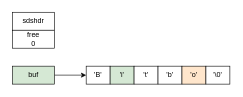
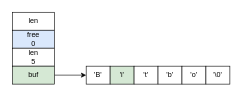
  <mxCell id="0" />
  <mxCell id="1" parent="0" />
- <mxCell id="2" value="sdshdr" style="rounded=0;whiteSpace=wrap;html=1;fillColor=#ffffff;" vertex="1" parent="1"><mxGeometry x="20" y="20" width="70" height="30" as="geometry" /></mxCell>
- <mxCell id="3" value="free&lt;br&gt;0" style="rounded=0;whiteSpace=wrap;html=1;fillColor=#ffffff;" vertex="1" parent="1"><mxGeometry x="20" y="50" width="70" height="30" as="geometry" /></mxCell>
+ <mxCell id="2" value="len" style="rounded=0;whiteSpace=wrap;html=1;fillColor=#ffffff;" vertex="1" parent="1"><mxGeometry x="20" y="20" width="70" height="30" as="geometry" /></mxCell>
+ <mxCell id="3" value="free&lt;br&gt;0" style="rounded=0;whiteSpace=wrap;html=1;fillColor=#dae8fc;" vertex="1" parent="1"><mxGeometry x="20" y="50" width="70" height="30" as="geometry" /></mxCell>
+ <mxCell id="4" value="len&lt;br&gt;5" style="rounded=0;whiteSpace=wrap;html=1;fillColor=#ffffff;" vertex="1" parent="1"><mxGeometry x="20" y="80" width="70" height="30" as="geometry" /></mxCell>
  <mxCell id="5" style="edgeStyle=orthogonalEdgeStyle;rounded=0;orthogonalLoop=1;jettySize=auto;html=1;entryX=0;entryY=0.5;entryDx=0;entryDy=0;" edge="1" parent="1" source="6" target="7"><mxGeometry relative="1" as="geometry" /></mxCell>
  <mxCell id="6" value="buf" style="rounded=0;whiteSpace=wrap;html=1;fillColor=#d5e8d4;" vertex="1" parent="1"><mxGeometry x="20" y="110" width="70" height="30" as="geometry" /></mxCell>
  <mxCell id="7" value="'B'" style="rounded=0;whiteSpace=wrap;html=1;fillColor=#ffffff;" vertex="1" parent="1"><mxGeometry x="143" y="110" width="40" height="30" as="geometry" /></mxCell>
  <mxCell id="8" value="'i'" style="rounded=0;whiteSpace=wrap;html=1;fillColor=#d5e8d4;" vertex="1" parent="1"><mxGeometry x="183" y="110" width="40" height="30" as="geometry" /></mxCell>
  <mxCell id="9" value="'t'" style="rounded=0;whiteSpace=wrap;html=1;fillColor=#ffffff;" vertex="1" parent="1"><mxGeometry x="223" y="110" width="40" height="30" as="geometry" /></mxCell>
  <mxCell id="10" value="'b'" style="rounded=0;whiteSpace=wrap;html=1;fillColor=#ffffff;" vertex="1" parent="1"><mxGeometry x="263" y="110" width="40" height="30" as="geometry" /></mxCell>
- <mxCell id="11" value="'o'" style="rounded=0;whiteSpace=wrap;html=1;fillColor=#ffe6cc;" vertex="1" parent="1"><mxGeometry x="303" y="110" width="40" height="30" as="geometry" /></mxCell>
+ <mxCell id="11" value="'o'" style="rounded=0;whiteSpace=wrap;html=1;fillColor=#ffffff;" vertex="1" parent="1"><mxGeometry x="303" y="110" width="40" height="30" as="geometry" /></mxCell>
  <mxCell id="12" value="'\0'" style="rounded=0;whiteSpace=wrap;html=1;fillColor=#ffffff;" vertex="1" parent="1"><mxGeometry x="343" y="110" width="40" height="30" as="geometry" /></mxCell>
